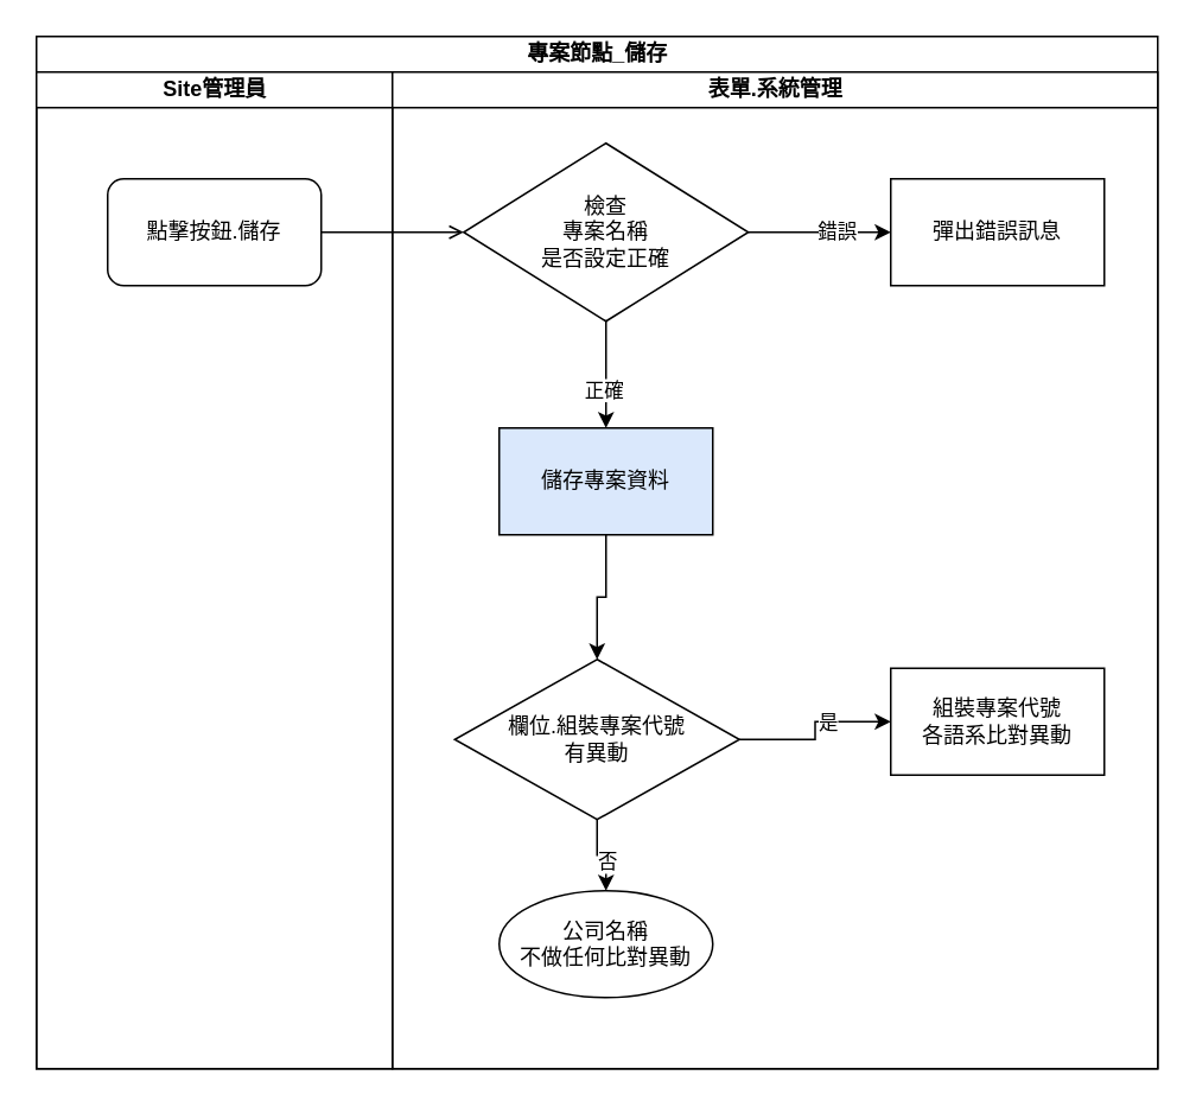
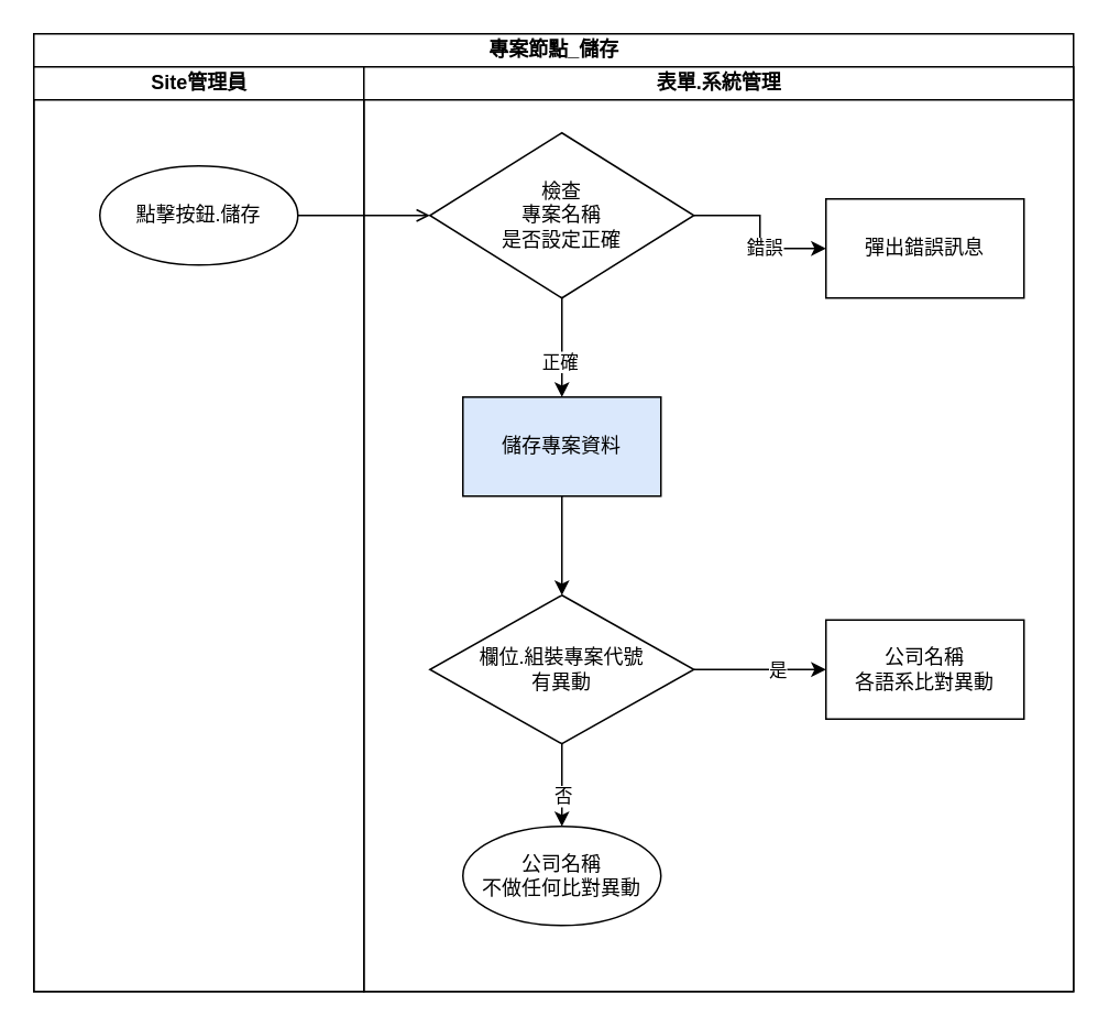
  <mxCell id="0" />
  <mxCell id="1" parent="0" />
  <mxCell id="2" value="專案節點_儲存" style="swimlane;html=1;childLayout=stackLayout;resizeParent=1;resizeParentMax=0;startSize=20;" parent="1" vertex="1"><mxGeometry x="20" y="20" width="630" height="580" as="geometry" /></mxCell>
  <mxCell id="3" value="Site管理員" style="swimlane;html=1;startSize=20;" parent="2" vertex="1"><mxGeometry y="20" width="200" height="560" as="geometry" /></mxCell>
- <mxCell id="4" value="點擊按鈕.儲存" style="rounded=1;whiteSpace=wrap;html=1;" parent="3" vertex="1"><mxGeometry x="40" y="60" width="120" height="60" as="geometry" /></mxCell>
+ <mxCell id="4" value="點擊按鈕.儲存" style="ellipse;whiteSpace=wrap;html=1;" parent="3" vertex="1"><mxGeometry x="40" y="60" width="120" height="60" as="geometry" /></mxCell>
  <mxCell id="5" style="edgeStyle=orthogonalEdgeStyle;rounded=0;orthogonalLoop=1;jettySize=auto;html=1;exitX=1;exitY=0.5;exitDx=0;exitDy=0;entryX=0;entryY=0.5;entryDx=0;entryDy=0;endArrow=open;" parent="2" source="4" target="12" edge="1"><mxGeometry relative="1" as="geometry" /></mxCell>
  <mxCell id="6" value="表單.系統管理" style="swimlane;html=1;startSize=20;" parent="2" vertex="1"><mxGeometry x="200" y="20" width="430" height="560" as="geometry" /></mxCell>
  <mxCell id="7" style="edgeStyle=orthogonalEdgeStyle;rounded=0;orthogonalLoop=1;jettySize=auto;html=1;exitX=0.5;exitY=1;exitDx=0;exitDy=0;entryX=0.5;entryY=0;entryDx=0;entryDy=0;" parent="6" source="12" target="14" edge="1"><mxGeometry relative="1" as="geometry" /></mxCell>
  <mxCell id="8" value="正確" style="edgeLabel;html=1;align=center;verticalAlign=middle;resizable=0;points=[];" parent="7" vertex="1" connectable="0"><mxGeometry x="0.25" y="-2" relative="1" as="geometry"><mxPoint as="offset" /></mxGeometry></mxCell>
  <mxCell id="9" style="edgeStyle=orthogonalEdgeStyle;rounded=0;orthogonalLoop=1;jettySize=auto;html=1;exitX=1;exitY=0.5;exitDx=0;exitDy=0;entryX=0;entryY=0.5;entryDx=0;entryDy=0;" parent="6" source="12" target="21" edge="1"><mxGeometry relative="1" as="geometry" /></mxCell>
  <mxCell id="10" value="錯誤" style="edgeLabel;html=1;align=center;verticalAlign=middle;resizable=0;points=[];" parent="9" vertex="1" connectable="0"><mxGeometry x="0.231" y="1" relative="1" as="geometry"><mxPoint as="offset" /></mxGeometry></mxCell>
  <mxCell id="11" value="&lt;span&gt;公司名稱&lt;/span&gt;&lt;br&gt;&lt;span&gt;不做任何比對異動&lt;/span&gt;" style="ellipse;whiteSpace=wrap;html=1;" vertex="1" parent="6"><mxGeometry x="60" y="460" width="120" height="60" as="geometry" /></mxCell>
  <mxCell id="12" value="檢查&lt;br&gt;專案名稱&lt;br&gt;是否設定正確" style="rhombus;whiteSpace=wrap;html=1;" parent="6" vertex="1"><mxGeometry x="40" y="40" width="160" height="100" as="geometry" /></mxCell>
  <mxCell id="13" style="edgeStyle=orthogonalEdgeStyle;rounded=0;orthogonalLoop=1;jettySize=auto;html=1;exitX=0.5;exitY=1;exitDx=0;exitDy=0;entryX=0.5;entryY=0;entryDx=0;entryDy=0;" edge="1" parent="6" source="14" target="19"><mxGeometry relative="1" as="geometry" /></mxCell>
  <mxCell id="14" value="儲存專案資料" style="rounded=0;whiteSpace=wrap;html=1;fillColor=#dae8fc;" parent="6" vertex="1"><mxGeometry x="60" y="200" width="120" height="60" as="geometry" /></mxCell>
  <mxCell id="15" style="edgeStyle=orthogonalEdgeStyle;rounded=0;orthogonalLoop=1;jettySize=auto;html=1;exitX=1;exitY=0.5;exitDx=0;exitDy=0;" edge="1" parent="6" source="19" target="20"><mxGeometry relative="1" as="geometry" /></mxCell>
  <mxCell id="16" value="是" style="edgeLabel;html=1;align=center;verticalAlign=middle;resizable=0;points=[];" vertex="1" connectable="0" parent="15"><mxGeometry x="0.25" relative="1" as="geometry"><mxPoint as="offset" /></mxGeometry></mxCell>
  <mxCell id="17" style="edgeStyle=orthogonalEdgeStyle;rounded=0;orthogonalLoop=1;jettySize=auto;html=1;exitX=0.5;exitY=1;exitDx=0;exitDy=0;entryX=0.5;entryY=0;entryDx=0;entryDy=0;" edge="1" parent="6" source="19" target="11"><mxGeometry relative="1" as="geometry" /></mxCell>
  <mxCell id="18" value="否" style="edgeLabel;html=1;align=center;verticalAlign=middle;resizable=0;points=[];" vertex="1" connectable="0" parent="17"><mxGeometry x="0.247" relative="1" as="geometry"><mxPoint as="offset" /></mxGeometry></mxCell>
- <mxCell id="19" value="欄位.組裝專案代號&lt;br&gt;有異動" style="rhombus;whiteSpace=wrap;html=1;" vertex="1" parent="6"><mxGeometry x="35" y="330" width="160" height="90" as="geometry" /></mxCell>
- <mxCell id="20" value="組裝專案代號&lt;br&gt;各語系比對異動" style="rounded=0;whiteSpace=wrap;html=1;" vertex="1" parent="6"><mxGeometry x="280" y="335" width="120" height="60" as="geometry" /></mxCell>
- <mxCell id="21" value="彈出錯誤訊息" style="rounded=0;whiteSpace=wrap;html=1;" parent="6" vertex="1"><mxGeometry x="280" y="60" width="120" height="60" as="geometry" /></mxCell>
+ <mxCell id="19" value="欄位.組裝專案代號&lt;br&gt;有異動" style="rhombus;whiteSpace=wrap;html=1;" vertex="1" parent="6"><mxGeometry x="40" y="320" width="160" height="90" as="geometry" /></mxCell>
+ <mxCell id="20" value="公司名稱&lt;br&gt;各語系比對異動" style="rounded=0;whiteSpace=wrap;html=1;" vertex="1" parent="6"><mxGeometry x="280" y="335" width="120" height="60" as="geometry" /></mxCell>
+ <mxCell id="21" value="彈出錯誤訊息" style="rounded=0;whiteSpace=wrap;html=1;" parent="6" vertex="1"><mxGeometry x="280" y="80" width="120" height="60" as="geometry" /></mxCell>
